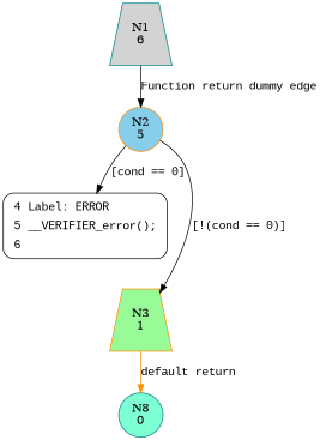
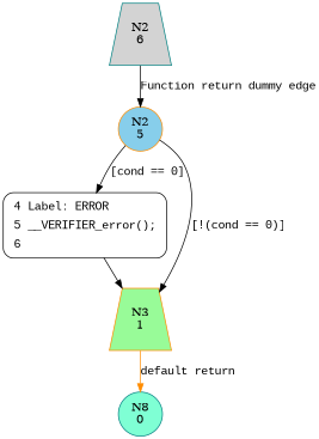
  digraph {
    node [color=darkorange shape=circle style=filled]
    edge [color=black fontname="Courier New"]
    n1 [fillcolor=skyblue label="N2\n5"]
    n2 [fillcolor=white fontname="Courier New" label=<<table border="0" cellborder="0" cellpadding="3" bgcolor="white"><tr><td align="right">4</td><td align="left">Label: ERROR</td></tr><tr><td align="right">5</td><td align="left">__VERIFIER_error();</td></tr><tr><td align="right">6</td><td align="left"></td></tr></table>> penwidth=1 shape=Mrecord style="filled,bold" color=""]
    n3 [fillcolor=palegreen label="N3\n1" shape=trapezium]
    n4 [color=teal fillcolor=aquamarine label="N8\n0"]
-   n5 [color=teal fillcolor=lightgrey label="N1\n6" shape=trapezium]
+   n5 [color=teal fillcolor=lightgrey label="N2\n6" shape=trapezium]
    n1 -> n2 [label="[cond == 0]"]
    n1 -> n3 [label="[!(cond == 0)]"]
+   n2 -> n3 [fontname=""]
    n3 -> n4 [color=darkorange label="default return"]
    n5 -> n1 [label="Function return dummy edge"]
  }
